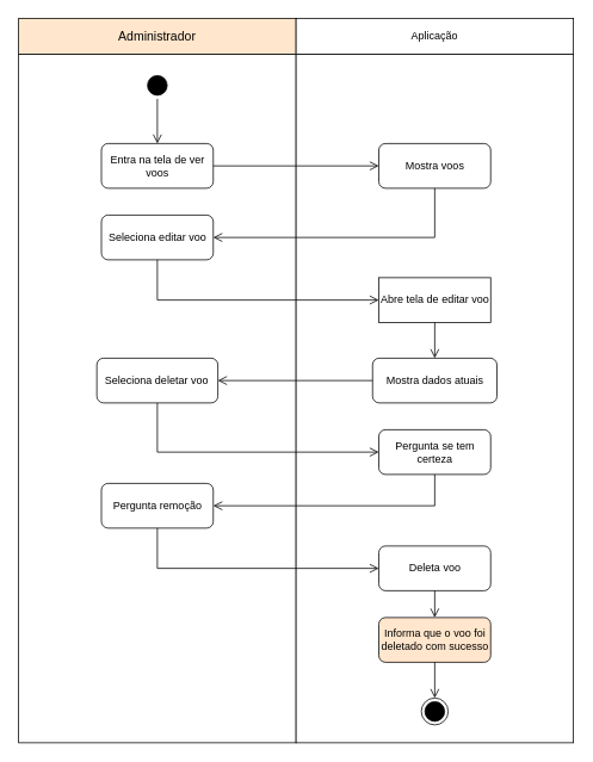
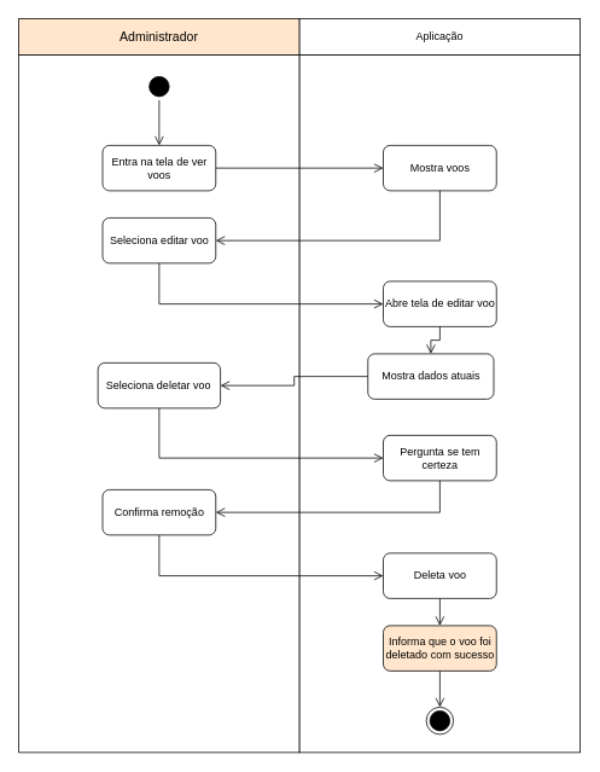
  <mxCell id="0" />
  <mxCell id="1" parent="0" />
  <mxCell id="2" value="" style="rounded=0;whiteSpace=wrap;html=1;" parent="1" vertex="1"><mxGeometry x="20" y="60" width="310" height="770" as="geometry" /></mxCell>
  <mxCell id="3" value="" style="rounded=0;whiteSpace=wrap;html=1;" parent="1" vertex="1"><mxGeometry x="330" y="60" width="310" height="770" as="geometry" /></mxCell>
  <mxCell id="4" value="&lt;font style=&quot;font-size: 14px;&quot;&gt;Administrador&lt;/font&gt;" style="rounded=0;whiteSpace=wrap;html=1;fillColor=#ffe6cc;" parent="1" vertex="1"><mxGeometry x="20" y="20" width="310" height="40" as="geometry" /></mxCell>
  <mxCell id="5" value="Aplicação" style="rounded=0;whiteSpace=wrap;html=1;" parent="1" vertex="1"><mxGeometry x="330" y="20" width="310" height="40" as="geometry" /></mxCell>
  <mxCell id="6" value="" style="ellipse;html=1;shape=startState;fillColor=#000000;strokeColor=#000000;" parent="1" vertex="1"><mxGeometry x="160" y="80" width="30" height="30" as="geometry" /></mxCell>
  <mxCell id="7" value="" style="edgeStyle=orthogonalEdgeStyle;html=1;verticalAlign=bottom;endArrow=open;endSize=8;strokeColor=#000000;rounded=0;entryX=0.5;entryY=0;entryDx=0;entryDy=0;" parent="1" source="6" target="8" edge="1"><mxGeometry relative="1" as="geometry"><mxPoint x="191" y="170" as="targetPoint" /></mxGeometry></mxCell>
  <mxCell id="8" value="Entra na tela de ver voos" style="rounded=1;whiteSpace=wrap;html=1;" parent="1" vertex="1"><mxGeometry x="112.5" y="160" width="125" height="50" as="geometry" /></mxCell>
- <mxCell id="9" value="Mostra dados atuais" style="rounded=1;whiteSpace=wrap;html=1;" parent="1" vertex="1"><mxGeometry x="415.5" y="400" width="139" height="50" as="geometry" /></mxCell>
+ <mxCell id="9" value="Mostra dados atuais" style="rounded=1;whiteSpace=wrap;html=1;" parent="1" vertex="1"><mxGeometry x="405.5" y="390" width="139" height="50" as="geometry" /></mxCell>
  <mxCell id="10" value="Seleciona deletar voo" style="rounded=1;whiteSpace=wrap;html=1;" parent="1" vertex="1"><mxGeometry x="107.38" y="400" width="135.25" height="50" as="geometry" /></mxCell>
  <mxCell id="11" value="" style="edgeStyle=orthogonalEdgeStyle;html=1;verticalAlign=bottom;endArrow=open;endSize=8;strokeColor=#000000;rounded=0;entryX=1;entryY=0.5;entryDx=0;entryDy=0;exitX=0;exitY=0.5;exitDx=0;exitDy=0;" parent="1" source="9" target="10" edge="1"><mxGeometry relative="1" as="geometry"><mxPoint x="521" y="260" as="targetPoint" /><mxPoint x="416" y="260" as="sourcePoint" /></mxGeometry></mxCell>
  <mxCell id="12" value="Pergunta se tem certeza" style="rounded=1;whiteSpace=wrap;html=1;" parent="1" vertex="1"><mxGeometry x="422.5" y="480" width="125" height="50" as="geometry" /></mxCell>
  <mxCell id="13" value="" style="edgeStyle=orthogonalEdgeStyle;html=1;verticalAlign=bottom;endArrow=open;endSize=8;strokeColor=#000000;rounded=0;entryX=0;entryY=0.5;entryDx=0;entryDy=0;exitX=0.5;exitY=1;exitDx=0;exitDy=0;" parent="1" source="10" target="12" edge="1"><mxGeometry relative="1" as="geometry"><mxPoint x="139" y="445" as="targetPoint" /><mxPoint x="306" y="370" as="sourcePoint" /></mxGeometry></mxCell>
  <mxCell id="14" value="" style="edgeStyle=orthogonalEdgeStyle;html=1;verticalAlign=bottom;endArrow=open;endSize=8;strokeColor=#000000;rounded=0;entryX=1;entryY=0.5;entryDx=0;entryDy=0;exitX=0.5;exitY=1;exitDx=0;exitDy=0;" parent="1" source="12" target="27" edge="1"><mxGeometry relative="1" as="geometry"><mxPoint x="524" y="439" as="targetPoint" /><mxPoint x="356" y="394" as="sourcePoint" /></mxGeometry></mxCell>
  <mxCell id="15" value="Deleta voo" style="rounded=1;whiteSpace=wrap;html=1;" parent="1" vertex="1"><mxGeometry x="422.5" y="610" width="125" height="50" as="geometry" /></mxCell>
  <mxCell id="16" value="&lt;div&gt;Informa que o voo foi deletado com sucesso&lt;br&gt;&lt;/div&gt;" style="rounded=1;whiteSpace=wrap;html=1;fillColor=#ffe6cc;" parent="1" vertex="1"><mxGeometry x="422.5" y="690" width="125" height="50" as="geometry" /></mxCell>
  <mxCell id="17" value="" style="edgeStyle=orthogonalEdgeStyle;html=1;verticalAlign=bottom;endArrow=open;endSize=8;strokeColor=#000000;rounded=0;entryX=0.5;entryY=0;entryDx=0;entryDy=0;exitX=0.5;exitY=1;exitDx=0;exitDy=0;" parent="1" source="15" target="16" edge="1"><mxGeometry relative="1" as="geometry"><mxPoint x="481" y="430" as="targetPoint" /><mxPoint x="531" y="430" as="sourcePoint" /></mxGeometry></mxCell>
  <mxCell id="18" value="" style="ellipse;html=1;shape=endState;fillColor=#000000;strokeColor=#000000;" parent="1" vertex="1"><mxGeometry x="470" y="780" width="30" height="30" as="geometry" /></mxCell>
  <mxCell id="19" value="Mostra voos" style="rounded=1;whiteSpace=wrap;html=1;" parent="1" vertex="1"><mxGeometry x="422.5" y="160" width="125" height="50" as="geometry" /></mxCell>
  <mxCell id="20" value="" style="edgeStyle=orthogonalEdgeStyle;html=1;verticalAlign=bottom;endArrow=open;endSize=8;strokeColor=#000000;rounded=0;entryX=0;entryY=0.5;entryDx=0;entryDy=0;exitX=1;exitY=0.5;exitDx=0;exitDy=0;" parent="1" source="8" target="19" edge="1"><mxGeometry relative="1" as="geometry"><mxPoint x="248" y="285" as="targetPoint" /><mxPoint x="496" y="285" as="sourcePoint" /></mxGeometry></mxCell>
  <mxCell id="21" value="Seleciona editar voo" style="rounded=1;whiteSpace=wrap;html=1;" parent="1" vertex="1"><mxGeometry x="112.5" y="240" width="125" height="50" as="geometry" /></mxCell>
  <mxCell id="22" value="" style="edgeStyle=orthogonalEdgeStyle;html=1;verticalAlign=bottom;endArrow=open;endSize=8;strokeColor=#000000;rounded=0;entryX=1;entryY=0.5;entryDx=0;entryDy=0;exitX=0.5;exitY=1;exitDx=0;exitDy=0;" parent="1" source="19" target="21" edge="1"><mxGeometry relative="1" as="geometry"><mxPoint x="433" y="195" as="targetPoint" /><mxPoint x="248" y="195" as="sourcePoint" /></mxGeometry></mxCell>
  <mxCell id="23" value="" style="edgeStyle=orthogonalEdgeStyle;html=1;verticalAlign=bottom;endArrow=open;endSize=8;strokeColor=#000000;rounded=0;exitX=0.5;exitY=1;exitDx=0;exitDy=0;entryX=0;entryY=0.5;entryDx=0;entryDy=0;" parent="1" source="21" target="24" edge="1"><mxGeometry relative="1" as="geometry"><mxPoint x="433" y="195" as="targetPoint" /><mxPoint x="248" y="195" as="sourcePoint" /></mxGeometry></mxCell>
- <mxCell id="24" value="Abre tela de editar voo" style="whiteSpace=wrap;html=1;rounded=0;" parent="1" vertex="1"><mxGeometry x="422.5" y="310" width="125" height="50" as="geometry" /></mxCell>
+ <mxCell id="24" value="Abre tela de editar voo" style="rounded=1;whiteSpace=wrap;html=1;" parent="1" vertex="1"><mxGeometry x="422.5" y="310" width="125" height="50" as="geometry" /></mxCell>
  <mxCell id="25" value="" style="edgeStyle=orthogonalEdgeStyle;html=1;verticalAlign=bottom;endArrow=open;endSize=8;strokeColor=#000000;rounded=0;exitX=0.5;exitY=1;exitDx=0;exitDy=0;entryX=0.5;entryY=0;entryDx=0;entryDy=0;" parent="1" source="24" target="9" edge="1"><mxGeometry relative="1" as="geometry"><mxPoint x="485" y="400" as="targetPoint" /><mxPoint x="433" y="435" as="sourcePoint" /></mxGeometry></mxCell>
  <mxCell id="26" value="" style="edgeStyle=orthogonalEdgeStyle;html=1;verticalAlign=bottom;endArrow=open;endSize=8;strokeColor=#000000;rounded=0;entryX=0.5;entryY=0;entryDx=0;entryDy=0;exitX=0.5;exitY=1;exitDx=0;exitDy=0;" parent="1" source="16" target="18" edge="1"><mxGeometry relative="1" as="geometry"><mxPoint x="408.26" y="930" as="targetPoint" /><mxPoint x="408.26" y="870" as="sourcePoint" /></mxGeometry></mxCell>
- <mxCell id="27" value="Pergunta remoção" style="rounded=1;whiteSpace=wrap;html=1;" parent="1" vertex="1"><mxGeometry x="112.51" y="540" width="125" height="50" as="geometry" /></mxCell>
+ <mxCell id="27" value="Confirma remoção" style="rounded=1;whiteSpace=wrap;html=1;" parent="1" vertex="1"><mxGeometry x="112.51" y="540" width="125" height="50" as="geometry" /></mxCell>
  <mxCell id="28" value="" style="edgeStyle=orthogonalEdgeStyle;html=1;verticalAlign=bottom;endArrow=open;endSize=8;strokeColor=#000000;rounded=0;entryX=0;entryY=0.5;entryDx=0;entryDy=0;exitX=0.5;exitY=1;exitDx=0;exitDy=0;" parent="1" source="27" target="15" edge="1"><mxGeometry relative="1" as="geometry"><mxPoint x="432.5" y="515" as="targetPoint" /><mxPoint x="185.005" y="475" as="sourcePoint" /></mxGeometry></mxCell>
